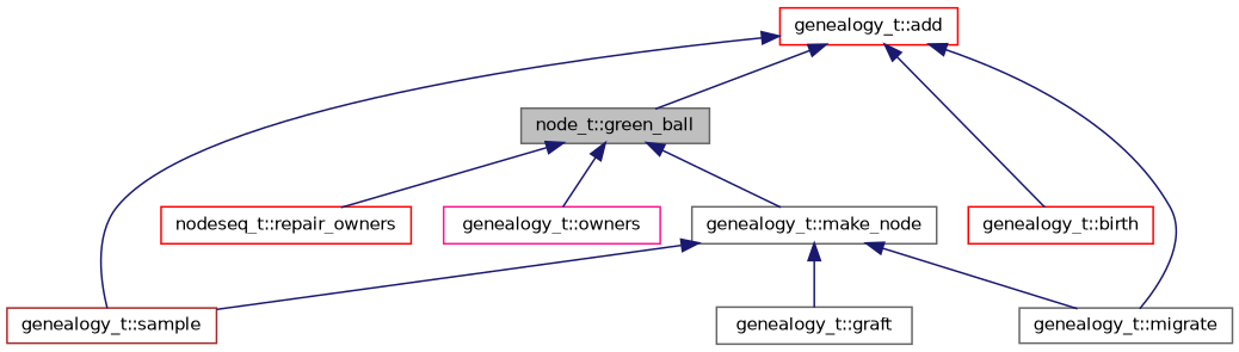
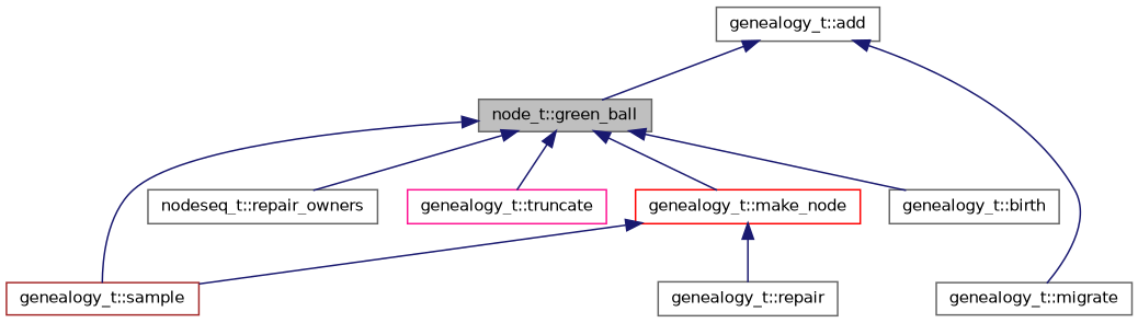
  digraph {
    rankdir=TB
    node [color=gray40 fillcolor=white fontname=Helvetica fontsize=10 shape=record style=filled]
    edge [color=midnightblue dir=back fontname=Helvetica fontsize=10 labelfontname=Helvetica labelfontsize=10 style=solid]
    n1 [fillcolor=grey75 fontcolor=black height=0.2 label="node_t::green_ball" width=0.4]
-   n2 [height=0.2 label="genealogy_t::make_node" width=0.4]
-   n3 [color=red height=0.2 label="nodeseq_t::repair_owners" width=0.4]
-   n4 [color=deeppink height=0.2 label="genealogy_t::owners" width=0.4]
-   n5 [color=red height=0.2 label="genealogy_t::add" width=0.4]
-   n6 [color=red height=0.2 label="genealogy_t::birth" width=0.4]
+   n2 [color=red height=0.2 label="genealogy_t::make_node" width=0.4]
+   n3 [height=0.2 label="nodeseq_t::repair_owners" width=0.4]
+   n4 [color=deeppink height=0.2 label="genealogy_t::truncate" width=0.4]
+   n5 [height=0.2 label="genealogy_t::add" width=0.4]
+   n6 [height=0.2 label="genealogy_t::birth" width=0.4]
    n7 [height=0.2 label="genealogy_t::migrate" width=0.4]
    n8 [color=brown height=0.2 label="genealogy_t::sample" width=0.4]
-   n9 [height=0.2 label="genealogy_t::graft" width=0.4]
+   n9 [height=0.2 label="genealogy_t::repair" width=0.4]
    n1 -> n2
    n1 -> n3
    n1 -> n4
-   n2 -> n7
    n2 -> n8
    n2 -> n9
    n5 -> n1
-   n5 -> n6
+   n1 -> n6
    n5 -> n7
-   n5 -> n8
+   n1 -> n8
  }
